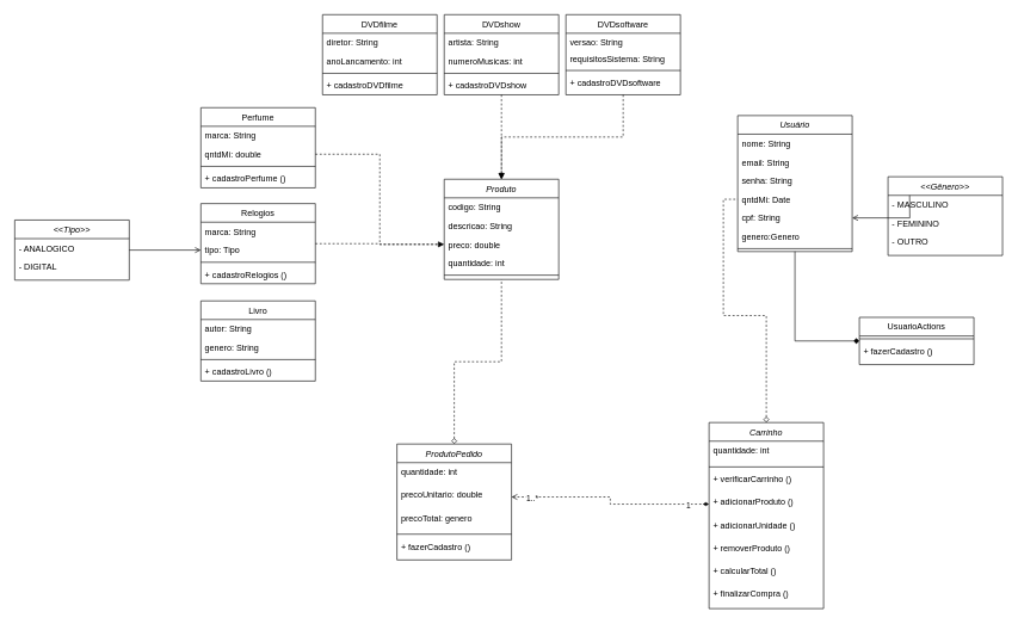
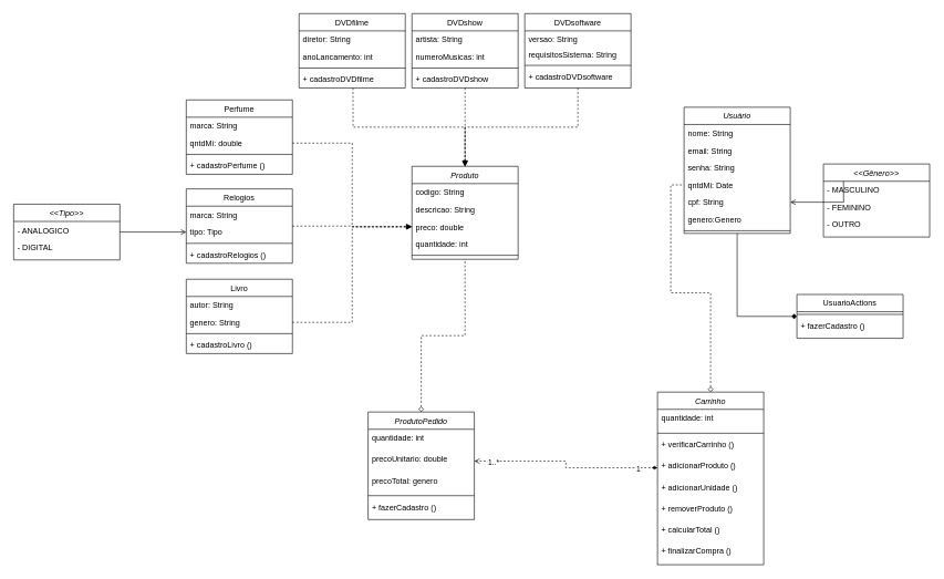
  <mxCell id="0" />
  <mxCell id="1" parent="0" />
  <mxCell id="2" value="Produto" style="swimlane;fontStyle=2;align=center;verticalAlign=top;childLayout=stackLayout;horizontal=1;startSize=26;horizontalStack=0;resizeParent=1;resizeLast=0;collapsible=1;marginBottom=0;rounded=0;shadow=0;strokeWidth=1;" parent="1" vertex="1"><mxGeometry x="620" y="250" width="160" height="140" as="geometry"><mxRectangle x="230" y="140" width="160" height="26" as="alternateBounds" /></mxGeometry></mxCell>
  <mxCell id="3" value="codigo: String" style="text;align=left;verticalAlign=top;spacingLeft=4;spacingRight=4;overflow=hidden;rotatable=0;points=[[0,0.5],[1,0.5]];portConstraint=eastwest;" parent="2" vertex="1"><mxGeometry y="26" width="160" height="26" as="geometry" /></mxCell>
  <mxCell id="4" value="descricao: String" style="text;align=left;verticalAlign=top;spacingLeft=4;spacingRight=4;overflow=hidden;rotatable=0;points=[[0,0.5],[1,0.5]];portConstraint=eastwest;rounded=0;shadow=0;html=0;" parent="2" vertex="1"><mxGeometry y="52" width="160" height="26" as="geometry" /></mxCell>
  <mxCell id="5" value="preco: double" style="text;align=left;verticalAlign=top;spacingLeft=4;spacingRight=4;overflow=hidden;rotatable=0;points=[[0,0.5],[1,0.5]];portConstraint=eastwest;rounded=0;shadow=0;html=0;" parent="2" vertex="1"><mxGeometry y="78" width="160" height="26" as="geometry" /></mxCell>
  <mxCell id="6" value="quantidade: int" style="text;align=left;verticalAlign=top;spacingLeft=4;spacingRight=4;overflow=hidden;rotatable=0;points=[[0,0.5],[1,0.5]];portConstraint=eastwest;rounded=0;shadow=0;html=0;" vertex="1" parent="2"><mxGeometry y="104" width="160" height="26" as="geometry" /></mxCell>
  <mxCell id="7" value="" style="line;html=1;strokeWidth=1;align=left;verticalAlign=middle;spacingTop=-1;spacingLeft=3;spacingRight=3;rotatable=0;labelPosition=right;points=[];portConstraint=eastwest;" parent="2" vertex="1"><mxGeometry y="130" width="160" height="8" as="geometry" /></mxCell>
  <mxCell id="8" value="Usuário" style="swimlane;fontStyle=2;align=center;verticalAlign=top;childLayout=stackLayout;horizontal=1;startSize=26;horizontalStack=0;resizeParent=1;resizeLast=0;collapsible=1;marginBottom=0;rounded=0;shadow=0;strokeWidth=1;" vertex="1" parent="1"><mxGeometry x="1030" y="161" width="160" height="190" as="geometry"><mxRectangle x="230" y="140" width="160" height="26" as="alternateBounds" /></mxGeometry></mxCell>
  <mxCell id="9" value="nome: String" style="text;align=left;verticalAlign=top;spacingLeft=4;spacingRight=4;overflow=hidden;rotatable=0;points=[[0,0.5],[1,0.5]];portConstraint=eastwest;" vertex="1" parent="8"><mxGeometry y="26" width="160" height="26" as="geometry" /></mxCell>
  <mxCell id="10" value="email: String" style="text;align=left;verticalAlign=top;spacingLeft=4;spacingRight=4;overflow=hidden;rotatable=0;points=[[0,0.5],[1,0.5]];portConstraint=eastwest;" vertex="1" parent="8"><mxGeometry y="52" width="160" height="26" as="geometry" /></mxCell>
  <mxCell id="11" value="senha: String" style="text;align=left;verticalAlign=top;spacingLeft=4;spacingRight=4;overflow=hidden;rotatable=0;points=[[0,0.5],[1,0.5]];portConstraint=eastwest;" vertex="1" parent="8"><mxGeometry y="78" width="160" height="26" as="geometry" /></mxCell>
  <mxCell id="12" value="qntdMi: Date" style="text;align=left;verticalAlign=top;spacingLeft=4;spacingRight=4;overflow=hidden;rotatable=0;points=[[0,0.5],[1,0.5]];portConstraint=eastwest;rounded=0;shadow=0;html=0;" vertex="1" parent="8"><mxGeometry y="104" width="160" height="26" as="geometry" /></mxCell>
  <mxCell id="13" value="cpf: String" style="text;align=left;verticalAlign=top;spacingLeft=4;spacingRight=4;overflow=hidden;rotatable=0;points=[[0,0.5],[1,0.5]];portConstraint=eastwest;rounded=0;shadow=0;html=0;" vertex="1" parent="8"><mxGeometry y="130" width="160" height="26" as="geometry" /></mxCell>
  <mxCell id="14" value="genero:Genero" style="text;align=left;verticalAlign=top;spacingLeft=4;spacingRight=4;overflow=hidden;rotatable=0;points=[[0,0.5],[1,0.5]];portConstraint=eastwest;rounded=0;shadow=0;html=0;" vertex="1" parent="8"><mxGeometry y="156" width="160" height="26" as="geometry" /></mxCell>
  <mxCell id="15" value="" style="line;html=1;strokeWidth=1;align=left;verticalAlign=middle;spacingTop=-1;spacingLeft=3;spacingRight=3;rotatable=0;labelPosition=right;points=[];portConstraint=eastwest;" vertex="1" parent="8"><mxGeometry y="182" width="160" height="8" as="geometry" /></mxCell>
  <mxCell id="16" style="edgeStyle=orthogonalEdgeStyle;rounded=0;orthogonalLoop=1;jettySize=auto;html=1;endArrow=open;endFill=0;entryX=1;entryY=0.5;entryDx=0;entryDy=0;" edge="1" parent="1" target="13"><mxGeometry relative="1" as="geometry"><mxPoint x="1190" y="216" as="targetPoint" /><mxPoint x="1270" y="252.029" as="sourcePoint" /></mxGeometry></mxCell>
  <mxCell id="17" value="&lt;&lt;Gênero&gt;&gt;" style="swimlane;fontStyle=2;align=center;verticalAlign=top;childLayout=stackLayout;horizontal=1;startSize=26;horizontalStack=0;resizeParent=1;resizeLast=0;collapsible=1;marginBottom=0;rounded=0;shadow=0;strokeWidth=1;" vertex="1" parent="1"><mxGeometry x="1240" y="246.5" width="160" height="110" as="geometry"><mxRectangle x="230" y="140" width="160" height="26" as="alternateBounds" /></mxGeometry></mxCell>
  <mxCell id="18" value="- MASCULINO" style="text;align=left;verticalAlign=top;spacingLeft=4;spacingRight=4;overflow=hidden;rotatable=0;points=[[0,0.5],[1,0.5]];portConstraint=eastwest;" vertex="1" parent="17"><mxGeometry y="26" width="160" height="26" as="geometry" /></mxCell>
  <mxCell id="19" value="- FEMININO" style="text;align=left;verticalAlign=top;spacingLeft=4;spacingRight=4;overflow=hidden;rotatable=0;points=[[0,0.5],[1,0.5]];portConstraint=eastwest;rounded=0;shadow=0;html=0;" vertex="1" parent="17"><mxGeometry y="52" width="160" height="26" as="geometry" /></mxCell>
  <mxCell id="20" value="- OUTRO" style="text;align=left;verticalAlign=top;spacingLeft=4;spacingRight=4;overflow=hidden;rotatable=0;points=[[0,0.5],[1,0.5]];portConstraint=eastwest;rounded=0;shadow=0;html=0;" vertex="1" parent="17"><mxGeometry y="78" width="160" height="26" as="geometry" /></mxCell>
+ <mxCell id="21" style="edgeStyle=orthogonalEdgeStyle;rounded=0;orthogonalLoop=1;jettySize=auto;html=1;entryX=0;entryY=0.5;entryDx=0;entryDy=0;endArrow=block;endFill=1;exitX=1;exitY=0.5;exitDx=0;exitDy=0;dashed=1;" edge="1" parent="1" source="24" target="5"><mxGeometry relative="1" as="geometry" /></mxCell>
  <mxCell id="22" value="Livro" style="swimlane;fontStyle=0;align=center;verticalAlign=top;childLayout=stackLayout;horizontal=1;startSize=26;horizontalStack=0;resizeParent=1;resizeLast=0;collapsible=1;marginBottom=0;rounded=0;shadow=0;strokeWidth=1;" vertex="1" parent="1"><mxGeometry x="280" y="420" width="160" height="112" as="geometry"><mxRectangle x="230" y="140" width="160" height="26" as="alternateBounds" /></mxGeometry></mxCell>
  <mxCell id="23" value="autor: String" style="text;align=left;verticalAlign=top;spacingLeft=4;spacingRight=4;overflow=hidden;rotatable=0;points=[[0,0.5],[1,0.5]];portConstraint=eastwest;" vertex="1" parent="22"><mxGeometry y="26" width="160" height="26" as="geometry" /></mxCell>
  <mxCell id="24" value="genero: String" style="text;align=left;verticalAlign=top;spacingLeft=4;spacingRight=4;overflow=hidden;rotatable=0;points=[[0,0.5],[1,0.5]];portConstraint=eastwest;" vertex="1" parent="22"><mxGeometry y="52" width="160" height="26" as="geometry" /></mxCell>
  <mxCell id="25" value="" style="line;html=1;strokeWidth=1;align=left;verticalAlign=middle;spacingTop=-1;spacingLeft=3;spacingRight=3;rotatable=0;labelPosition=right;points=[];portConstraint=eastwest;" vertex="1" parent="22"><mxGeometry y="78" width="160" height="8" as="geometry" /></mxCell>
  <mxCell id="26" value="+ cadastroLivro ()" style="text;align=left;verticalAlign=top;spacingLeft=4;spacingRight=4;overflow=hidden;rotatable=0;points=[[0,0.5],[1,0.5]];portConstraint=eastwest;" vertex="1" parent="22"><mxGeometry y="86" width="160" height="26" as="geometry" /></mxCell>
+ <mxCell id="27" style="edgeStyle=orthogonalEdgeStyle;rounded=0;orthogonalLoop=1;jettySize=auto;html=1;entryX=0.5;entryY=0;entryDx=0;entryDy=0;endArrow=block;endFill=1;exitX=0.508;exitY=1;exitDx=0;exitDy=0;exitPerimeter=0;dashed=1;" edge="1" parent="1" source="32" target="2"><mxGeometry relative="1" as="geometry" /></mxCell>
  <mxCell id="28" value="DVDfilme" style="swimlane;fontStyle=0;align=center;verticalAlign=top;childLayout=stackLayout;horizontal=1;startSize=26;horizontalStack=0;resizeParent=1;resizeLast=0;collapsible=1;marginBottom=0;rounded=0;shadow=0;strokeWidth=1;" vertex="1" parent="1"><mxGeometry x="450" y="20" width="160" height="112" as="geometry"><mxRectangle x="230" y="140" width="160" height="26" as="alternateBounds" /></mxGeometry></mxCell>
  <mxCell id="29" value="diretor: String" style="text;align=left;verticalAlign=top;spacingLeft=4;spacingRight=4;overflow=hidden;rotatable=0;points=[[0,0.5],[1,0.5]];portConstraint=eastwest;" vertex="1" parent="28"><mxGeometry y="26" width="160" height="26" as="geometry" /></mxCell>
  <mxCell id="30" value="anoLancamento: int" style="text;align=left;verticalAlign=top;spacingLeft=4;spacingRight=4;overflow=hidden;rotatable=0;points=[[0,0.5],[1,0.5]];portConstraint=eastwest;" vertex="1" parent="28"><mxGeometry y="52" width="160" height="26" as="geometry" /></mxCell>
  <mxCell id="31" value="" style="line;html=1;strokeWidth=1;align=left;verticalAlign=middle;spacingTop=-1;spacingLeft=3;spacingRight=3;rotatable=0;labelPosition=right;points=[];portConstraint=eastwest;" vertex="1" parent="28"><mxGeometry y="78" width="160" height="8" as="geometry" /></mxCell>
  <mxCell id="32" value="+ cadastroDVDfilme" style="text;align=left;verticalAlign=top;spacingLeft=4;spacingRight=4;overflow=hidden;rotatable=0;points=[[0,0.5],[1,0.5]];portConstraint=eastwest;" vertex="1" parent="28"><mxGeometry y="86" width="160" height="26" as="geometry" /></mxCell>
  <mxCell id="33" style="edgeStyle=orthogonalEdgeStyle;rounded=0;orthogonalLoop=1;jettySize=auto;html=1;entryX=0;entryY=0.5;entryDx=0;entryDy=0;endArrow=block;endFill=1;dashed=1;" edge="1" parent="1" source="34" target="5"><mxGeometry relative="1" as="geometry" /></mxCell>
  <mxCell id="34" value="Relogios" style="swimlane;fontStyle=0;align=center;verticalAlign=top;childLayout=stackLayout;horizontal=1;startSize=26;horizontalStack=0;resizeParent=1;resizeLast=0;collapsible=1;marginBottom=0;rounded=0;shadow=0;strokeWidth=1;" vertex="1" parent="1"><mxGeometry x="280" y="284" width="160" height="112" as="geometry"><mxRectangle x="230" y="140" width="160" height="26" as="alternateBounds" /></mxGeometry></mxCell>
  <mxCell id="35" value="marca: String" style="text;align=left;verticalAlign=top;spacingLeft=4;spacingRight=4;overflow=hidden;rotatable=0;points=[[0,0.5],[1,0.5]];portConstraint=eastwest;" vertex="1" parent="34"><mxGeometry y="26" width="160" height="26" as="geometry" /></mxCell>
  <mxCell id="36" value="tipo: Tipo" style="text;align=left;verticalAlign=top;spacingLeft=4;spacingRight=4;overflow=hidden;rotatable=0;points=[[0,0.5],[1,0.5]];portConstraint=eastwest;" vertex="1" parent="34"><mxGeometry y="52" width="160" height="26" as="geometry" /></mxCell>
  <mxCell id="37" value="" style="line;html=1;strokeWidth=1;align=left;verticalAlign=middle;spacingTop=-1;spacingLeft=3;spacingRight=3;rotatable=0;labelPosition=right;points=[];portConstraint=eastwest;" vertex="1" parent="34"><mxGeometry y="78" width="160" height="8" as="geometry" /></mxCell>
  <mxCell id="38" value="+ cadastroRelogios ()" style="text;align=left;verticalAlign=top;spacingLeft=4;spacingRight=4;overflow=hidden;rotatable=0;points=[[0,0.5],[1,0.5]];portConstraint=eastwest;" vertex="1" parent="34"><mxGeometry y="86" width="160" height="26" as="geometry" /></mxCell>
  <mxCell id="39" style="edgeStyle=orthogonalEdgeStyle;rounded=0;orthogonalLoop=1;jettySize=auto;html=1;entryX=0;entryY=0.5;entryDx=0;entryDy=0;endArrow=open;endFill=0;" edge="1" parent="1" source="40" target="36"><mxGeometry relative="1" as="geometry" /></mxCell>
  <mxCell id="40" value="&lt;&lt;Tipo&gt;&gt;" style="swimlane;fontStyle=2;align=center;verticalAlign=top;childLayout=stackLayout;horizontal=1;startSize=26;horizontalStack=0;resizeParent=1;resizeLast=0;collapsible=1;marginBottom=0;rounded=0;shadow=0;strokeWidth=1;" vertex="1" parent="1"><mxGeometry x="20" y="307" width="160" height="84" as="geometry"><mxRectangle x="230" y="140" width="160" height="26" as="alternateBounds" /></mxGeometry></mxCell>
  <mxCell id="41" value="- ANALOGICO" style="text;align=left;verticalAlign=top;spacingLeft=4;spacingRight=4;overflow=hidden;rotatable=0;points=[[0,0.5],[1,0.5]];portConstraint=eastwest;" vertex="1" parent="40"><mxGeometry y="26" width="160" height="26" as="geometry" /></mxCell>
  <mxCell id="42" value="- DIGITAL" style="text;align=left;verticalAlign=top;spacingLeft=4;spacingRight=4;overflow=hidden;rotatable=0;points=[[0,0.5],[1,0.5]];portConstraint=eastwest;rounded=0;shadow=0;html=0;" vertex="1" parent="40"><mxGeometry y="52" width="160" height="26" as="geometry" /></mxCell>
  <mxCell id="43" style="edgeStyle=orthogonalEdgeStyle;rounded=0;orthogonalLoop=1;jettySize=auto;html=1;entryX=0;entryY=0.5;entryDx=0;entryDy=0;endArrow=none;endFill=1;exitX=1;exitY=0.5;exitDx=0;exitDy=0;dashed=1;" edge="1" parent="1" source="46" target="5"><mxGeometry relative="1" as="geometry" /></mxCell>
  <mxCell id="44" value="Perfume" style="swimlane;fontStyle=0;align=center;verticalAlign=top;childLayout=stackLayout;horizontal=1;startSize=26;horizontalStack=0;resizeParent=1;resizeLast=0;collapsible=1;marginBottom=0;rounded=0;shadow=0;strokeWidth=1;" vertex="1" parent="1"><mxGeometry x="280" y="150" width="160" height="112" as="geometry"><mxRectangle x="230" y="140" width="160" height="26" as="alternateBounds" /></mxGeometry></mxCell>
  <mxCell id="45" value="marca: String" style="text;align=left;verticalAlign=top;spacingLeft=4;spacingRight=4;overflow=hidden;rotatable=0;points=[[0,0.5],[1,0.5]];portConstraint=eastwest;" vertex="1" parent="44"><mxGeometry y="26" width="160" height="26" as="geometry" /></mxCell>
  <mxCell id="46" value="qntdMi: double" style="text;align=left;verticalAlign=top;spacingLeft=4;spacingRight=4;overflow=hidden;rotatable=0;points=[[0,0.5],[1,0.5]];portConstraint=eastwest;" vertex="1" parent="44"><mxGeometry y="52" width="160" height="26" as="geometry" /></mxCell>
  <mxCell id="47" value="" style="line;html=1;strokeWidth=1;align=left;verticalAlign=middle;spacingTop=-1;spacingLeft=3;spacingRight=3;rotatable=0;labelPosition=right;points=[];portConstraint=eastwest;" vertex="1" parent="44"><mxGeometry y="78" width="160" height="8" as="geometry" /></mxCell>
  <mxCell id="48" value="+ cadastroPerfume ()" style="text;align=left;verticalAlign=top;spacingLeft=4;spacingRight=4;overflow=hidden;rotatable=0;points=[[0,0.5],[1,0.5]];portConstraint=eastwest;" vertex="1" parent="44"><mxGeometry y="86" width="160" height="26" as="geometry" /></mxCell>
  <mxCell id="49" style="edgeStyle=orthogonalEdgeStyle;rounded=0;orthogonalLoop=1;jettySize=auto;html=1;endArrow=block;endFill=1;dashed=1;" edge="1" parent="1" source="50"><mxGeometry relative="1" as="geometry"><mxPoint x="700" y="250" as="targetPoint" /></mxGeometry></mxCell>
  <mxCell id="50" value="DVDshow" style="swimlane;fontStyle=0;align=center;verticalAlign=top;childLayout=stackLayout;horizontal=1;startSize=26;horizontalStack=0;resizeParent=1;resizeLast=0;collapsible=1;marginBottom=0;rounded=0;shadow=0;strokeWidth=1;" vertex="1" parent="1"><mxGeometry x="620" y="20" width="160" height="112" as="geometry"><mxRectangle x="230" y="140" width="160" height="26" as="alternateBounds" /></mxGeometry></mxCell>
  <mxCell id="51" value="artista: String" style="text;align=left;verticalAlign=top;spacingLeft=4;spacingRight=4;overflow=hidden;rotatable=0;points=[[0,0.5],[1,0.5]];portConstraint=eastwest;" vertex="1" parent="50"><mxGeometry y="26" width="160" height="26" as="geometry" /></mxCell>
  <mxCell id="52" value="numeroMusicas: int" style="text;align=left;verticalAlign=top;spacingLeft=4;spacingRight=4;overflow=hidden;rotatable=0;points=[[0,0.5],[1,0.5]];portConstraint=eastwest;" vertex="1" parent="50"><mxGeometry y="52" width="160" height="26" as="geometry" /></mxCell>
  <mxCell id="53" value="" style="line;html=1;strokeWidth=1;align=left;verticalAlign=middle;spacingTop=-1;spacingLeft=3;spacingRight=3;rotatable=0;labelPosition=right;points=[];portConstraint=eastwest;" vertex="1" parent="50"><mxGeometry y="78" width="160" height="8" as="geometry" /></mxCell>
  <mxCell id="54" value="+ cadastroDVDshow" style="text;align=left;verticalAlign=top;spacingLeft=4;spacingRight=4;overflow=hidden;rotatable=0;points=[[0,0.5],[1,0.5]];portConstraint=eastwest;" vertex="1" parent="50"><mxGeometry y="86" width="160" height="26" as="geometry" /></mxCell>
  <mxCell id="55" style="edgeStyle=orthogonalEdgeStyle;rounded=0;orthogonalLoop=1;jettySize=auto;html=1;entryX=0.5;entryY=0;entryDx=0;entryDy=0;endArrow=block;endFill=1;exitX=0.5;exitY=1;exitDx=0;exitDy=0;dashed=1;" edge="1" parent="1" source="56" target="2"><mxGeometry relative="1" as="geometry" /></mxCell>
  <mxCell id="56" value="DVDsoftware" style="swimlane;fontStyle=0;align=center;verticalAlign=top;childLayout=stackLayout;horizontal=1;startSize=26;horizontalStack=0;resizeParent=1;resizeLast=0;collapsible=1;marginBottom=0;rounded=0;shadow=0;strokeWidth=1;" vertex="1" parent="1"><mxGeometry x="790" y="20" width="160" height="112" as="geometry"><mxRectangle x="230" y="140" width="160" height="26" as="alternateBounds" /></mxGeometry></mxCell>
  <mxCell id="57" value="versao: String" style="text;align=left;verticalAlign=top;spacingLeft=4;spacingRight=4;overflow=hidden;rotatable=0;points=[[0,0.5],[1,0.5]];portConstraint=eastwest;" vertex="1" parent="56"><mxGeometry y="26" width="160" height="22" as="geometry" /></mxCell>
  <mxCell id="58" value="requisitosSistema: String" style="text;align=left;verticalAlign=top;spacingLeft=4;spacingRight=4;overflow=hidden;rotatable=0;points=[[0,0.5],[1,0.5]];portConstraint=eastwest;" vertex="1" parent="56"><mxGeometry y="48" width="160" height="26" as="geometry" /></mxCell>
  <mxCell id="59" value="" style="line;html=1;strokeWidth=1;align=left;verticalAlign=middle;spacingTop=-1;spacingLeft=3;spacingRight=3;rotatable=0;labelPosition=right;points=[];portConstraint=eastwest;" vertex="1" parent="56"><mxGeometry y="74" width="160" height="8" as="geometry" /></mxCell>
  <mxCell id="60" value="+ cadastroDVDsoftware" style="text;align=left;verticalAlign=top;spacingLeft=4;spacingRight=4;overflow=hidden;rotatable=0;points=[[0,0.5],[1,0.5]];portConstraint=eastwest;" vertex="1" parent="56"><mxGeometry y="82" width="160" height="26" as="geometry" /></mxCell>
  <mxCell id="61" style="edgeStyle=orthogonalEdgeStyle;rounded=0;orthogonalLoop=1;jettySize=auto;html=1;entryX=0.5;entryY=1;entryDx=0;entryDy=0;dashed=0;endArrow=none;endFill=0;startArrow=diamond;startFill=1;" edge="1" parent="1" source="62" target="8"><mxGeometry relative="1" as="geometry" /></mxCell>
  <mxCell id="62" value="UsuarioActions" style="swimlane;fontStyle=0;align=center;verticalAlign=top;childLayout=stackLayout;horizontal=1;startSize=26;horizontalStack=0;resizeParent=1;resizeLast=0;collapsible=1;marginBottom=0;rounded=0;shadow=0;strokeWidth=1;" vertex="1" parent="1"><mxGeometry x="1200" y="443" width="160" height="66" as="geometry"><mxRectangle x="230" y="140" width="160" height="26" as="alternateBounds" /></mxGeometry></mxCell>
  <mxCell id="63" value="" style="line;html=1;strokeWidth=1;align=left;verticalAlign=middle;spacingTop=-1;spacingLeft=3;spacingRight=3;rotatable=0;labelPosition=right;points=[];portConstraint=eastwest;" vertex="1" parent="62"><mxGeometry y="26" width="160" height="8" as="geometry" /></mxCell>
  <mxCell id="64" value="+ fazerCadastro ()" style="text;align=left;verticalAlign=top;spacingLeft=4;spacingRight=4;overflow=hidden;rotatable=0;points=[[0,0.5],[1,0.5]];portConstraint=eastwest;" vertex="1" parent="62"><mxGeometry y="34" width="160" height="32" as="geometry" /></mxCell>
  <mxCell id="65" style="edgeStyle=orthogonalEdgeStyle;rounded=0;orthogonalLoop=1;jettySize=auto;html=1;dashed=1;startArrow=diamond;startFill=0;endArrow=none;endFill=0;entryX=0;entryY=0.5;entryDx=0;entryDy=0;" edge="1" parent="1" source="66" target="12"><mxGeometry relative="1" as="geometry"><mxPoint x="1080" y="470" as="targetPoint" /></mxGeometry></mxCell>
  <mxCell id="66" value="Carrinho" style="swimlane;fontStyle=2;align=center;verticalAlign=top;childLayout=stackLayout;horizontal=1;startSize=26;horizontalStack=0;resizeParent=1;resizeLast=0;collapsible=1;marginBottom=0;rounded=0;shadow=0;strokeWidth=1;" vertex="1" parent="1"><mxGeometry x="990" y="590" width="160" height="260" as="geometry"><mxRectangle x="230" y="140" width="160" height="26" as="alternateBounds" /></mxGeometry></mxCell>
  <mxCell id="67" value="quantidade: int" style="text;align=left;verticalAlign=top;spacingLeft=4;spacingRight=4;overflow=hidden;rotatable=0;points=[[0,0.5],[1,0.5]];portConstraint=eastwest;" vertex="1" parent="66"><mxGeometry y="26" width="160" height="32" as="geometry" /></mxCell>
  <mxCell id="68" value="" style="line;html=1;strokeWidth=1;align=left;verticalAlign=middle;spacingTop=-1;spacingLeft=3;spacingRight=3;rotatable=0;labelPosition=right;points=[];portConstraint=eastwest;" vertex="1" parent="66"><mxGeometry y="58" width="160" height="8" as="geometry" /></mxCell>
  <mxCell id="69" value="+ verificarCarrinho ()" style="text;align=left;verticalAlign=top;spacingLeft=4;spacingRight=4;overflow=hidden;rotatable=0;points=[[0,0.5],[1,0.5]];portConstraint=eastwest;" vertex="1" parent="66"><mxGeometry y="66" width="160" height="32" as="geometry" /></mxCell>
  <mxCell id="70" value="+ adicionarProduto ()" style="text;align=left;verticalAlign=top;spacingLeft=4;spacingRight=4;overflow=hidden;rotatable=0;points=[[0,0.5],[1,0.5]];portConstraint=eastwest;" vertex="1" parent="66"><mxGeometry y="98" width="160" height="32" as="geometry" /></mxCell>
  <mxCell id="71" value="+ adicionarUnidade ()" style="text;align=left;verticalAlign=top;spacingLeft=4;spacingRight=4;overflow=hidden;rotatable=0;points=[[0,0.5],[1,0.5]];portConstraint=eastwest;" vertex="1" parent="66"><mxGeometry y="130" width="160" height="32" as="geometry" /></mxCell>
  <mxCell id="72" value="+ removerProduto ()" style="text;align=left;verticalAlign=top;spacingLeft=4;spacingRight=4;overflow=hidden;rotatable=0;points=[[0,0.5],[1,0.5]];portConstraint=eastwest;" vertex="1" parent="66"><mxGeometry y="162" width="160" height="32" as="geometry" /></mxCell>
  <mxCell id="73" value="+ calcularTotal ()" style="text;align=left;verticalAlign=top;spacingLeft=4;spacingRight=4;overflow=hidden;rotatable=0;points=[[0,0.5],[1,0.5]];portConstraint=eastwest;" vertex="1" parent="66"><mxGeometry y="194" width="160" height="32" as="geometry" /></mxCell>
  <mxCell id="74" value="+ finalizarCompra ()" style="text;align=left;verticalAlign=top;spacingLeft=4;spacingRight=4;overflow=hidden;rotatable=0;points=[[0,0.5],[1,0.5]];portConstraint=eastwest;" vertex="1" parent="66"><mxGeometry y="226" width="160" height="32" as="geometry" /></mxCell>
  <mxCell id="75" style="edgeStyle=orthogonalEdgeStyle;rounded=0;orthogonalLoop=1;jettySize=auto;html=1;entryX=0;entryY=0.5;entryDx=0;entryDy=0;dashed=1;endArrow=diamondThin;endFill=1;startArrow=open;startFill=0;exitX=1;exitY=0.5;exitDx=0;exitDy=0;" edge="1" parent="1" source="81" target="70"><mxGeometry relative="1" as="geometry"><mxPoint x="696" y="671" as="sourcePoint" /></mxGeometry></mxCell>
  <mxCell id="76" value="1..*" style="edgeLabel;html=1;align=center;verticalAlign=middle;resizable=0;points=[];" vertex="1" connectable="0" parent="75"><mxGeometry x="-0.804" y="-1" relative="1" as="geometry"><mxPoint as="offset" /></mxGeometry></mxCell>
  <mxCell id="77" value="1" style="edgeLabel;html=1;align=center;verticalAlign=middle;resizable=0;points=[];" vertex="1" connectable="0" parent="75"><mxGeometry x="0.792" y="-2" relative="1" as="geometry"><mxPoint as="offset" /></mxGeometry></mxCell>
  <mxCell id="78" style="edgeStyle=orthogonalEdgeStyle;rounded=0;orthogonalLoop=1;jettySize=auto;html=1;entryX=0.5;entryY=1;entryDx=0;entryDy=0;dashed=1;startArrow=diamond;startFill=0;endArrow=none;endFill=0;exitX=0.5;exitY=0;exitDx=0;exitDy=0;" edge="1" parent="1" source="79" target="2"><mxGeometry relative="1" as="geometry" /></mxCell>
  <mxCell id="79" value="ProdutoPedido" style="swimlane;fontStyle=2;align=center;verticalAlign=top;childLayout=stackLayout;horizontal=1;startSize=26;horizontalStack=0;resizeParent=1;resizeLast=0;collapsible=1;marginBottom=0;rounded=0;shadow=0;strokeWidth=1;" vertex="1" parent="1"><mxGeometry x="554" y="620" width="160" height="162" as="geometry"><mxRectangle x="230" y="140" width="160" height="26" as="alternateBounds" /></mxGeometry></mxCell>
  <mxCell id="80" value="quantidade: int" style="text;align=left;verticalAlign=top;spacingLeft=4;spacingRight=4;overflow=hidden;rotatable=0;points=[[0,0.5],[1,0.5]];portConstraint=eastwest;" vertex="1" parent="79"><mxGeometry y="26" width="160" height="32" as="geometry" /></mxCell>
  <mxCell id="81" value="precoUnitario: double" style="text;align=left;verticalAlign=top;spacingLeft=4;spacingRight=4;overflow=hidden;rotatable=0;points=[[0,0.5],[1,0.5]];portConstraint=eastwest;" vertex="1" parent="79"><mxGeometry y="58" width="160" height="32" as="geometry" /></mxCell>
  <mxCell id="82" value="precoTotal: genero" style="text;align=left;verticalAlign=top;spacingLeft=4;spacingRight=4;overflow=hidden;rotatable=0;points=[[0,0.5],[1,0.5]];portConstraint=eastwest;" vertex="1" parent="79"><mxGeometry y="90" width="160" height="32" as="geometry" /></mxCell>
  <mxCell id="83" value="" style="line;html=1;strokeWidth=1;align=left;verticalAlign=middle;spacingTop=-1;spacingLeft=3;spacingRight=3;rotatable=0;labelPosition=right;points=[];portConstraint=eastwest;" vertex="1" parent="79"><mxGeometry y="122" width="160" height="8" as="geometry" /></mxCell>
  <mxCell id="84" value="+ fazerCadastro ()" style="text;align=left;verticalAlign=top;spacingLeft=4;spacingRight=4;overflow=hidden;rotatable=0;points=[[0,0.5],[1,0.5]];portConstraint=eastwest;" vertex="1" parent="79"><mxGeometry y="130" width="160" height="32" as="geometry" /></mxCell>
